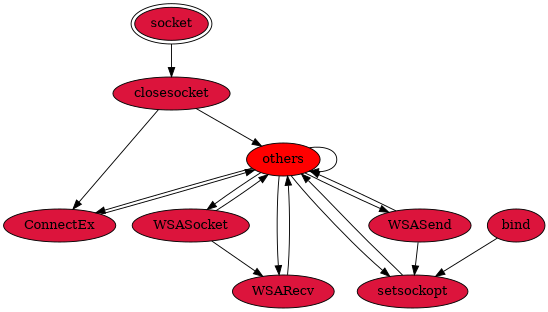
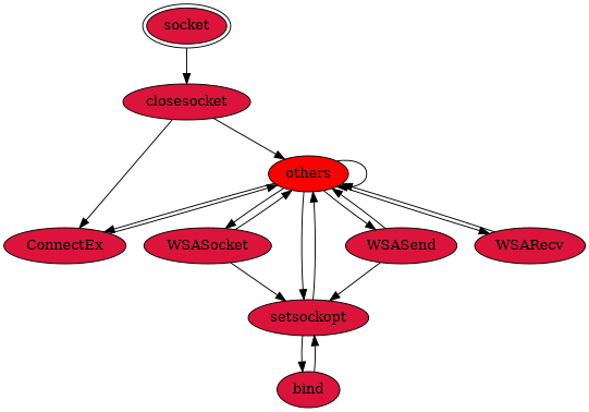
  digraph {
    node [fillcolor=crimson style=filled]
    n1 [label=socket peripheries=2]
    n2 [label=closesocket]
    n3 [fillcolor=red label=others]
    n4 [label=ConnectEx]
    n5 [label=WSASocket]
    n6 [label=setsockopt]
    n7 [label=WSASend]
    n8 [label=WSARecv]
    n9 [label=bind]
    n1 -> n2
    n2 -> n3
    n2 -> n4
    n3 -> n3
    n3 -> n4
    n3 -> n5
    n3 -> n6
    n3 -> n7
    n3 -> n8
    n4 -> n3
    n5 -> n3
-   n5 -> n8
+   n5 -> n6
    n6 -> n3
+   n6 -> n9
    n7 -> n3
    n7 -> n6
    n8 -> n3
    n9 -> n6
  }
